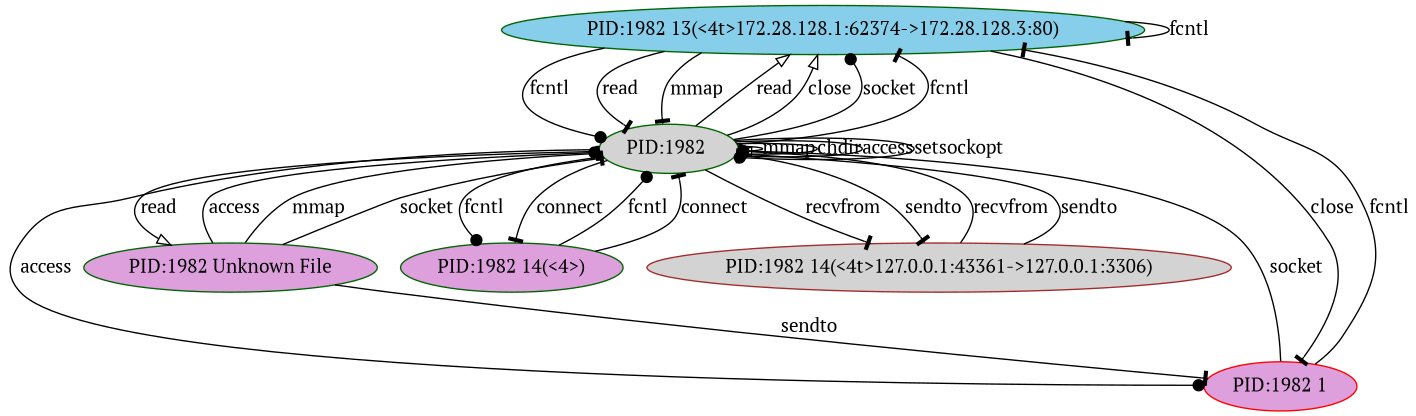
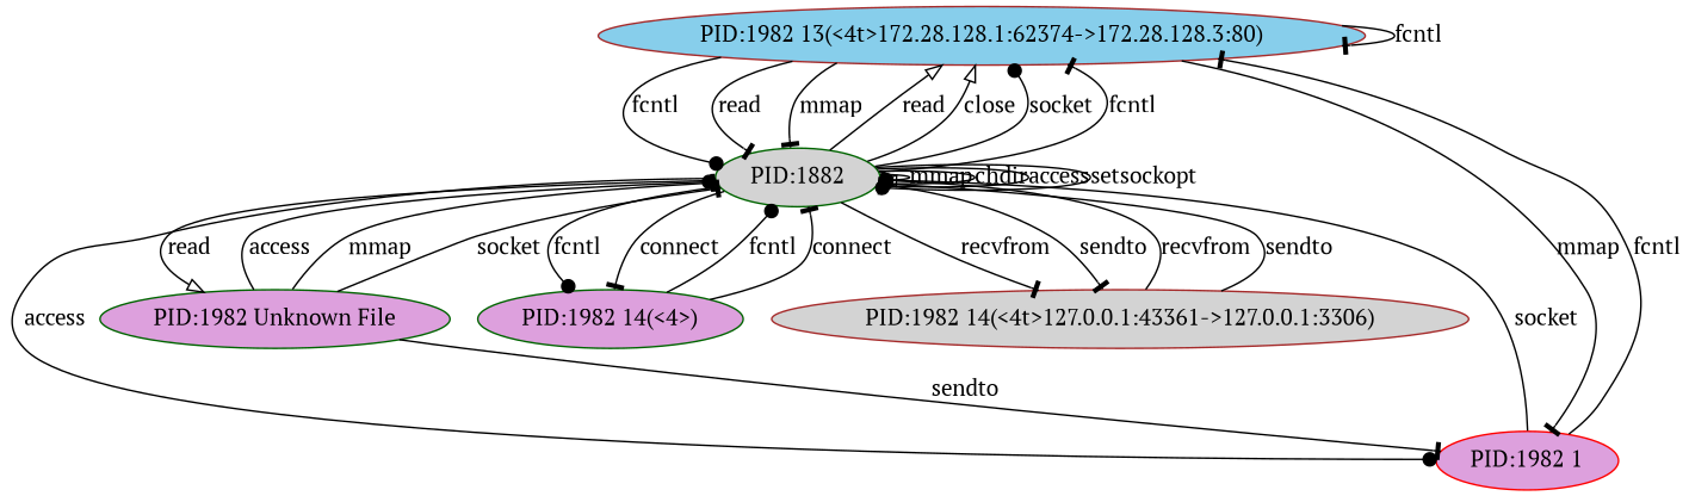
  digraph {
    fontname="PT Serif"
    node [color=darkgreen fillcolor=plum fontname="PT Serif" style=filled]
    edge [arrowhead=tee fontname="PT Serif"]
-   n1 [fillcolor=skyblue label="PID:1982 13(<4t>172.28.128.1:62374->172.28.128.3:80)"]
-   n2 [fillcolor=lightgrey label="PID:1982 "]
+   n1 [color=brown fillcolor=skyblue label="PID:1982 13(<4t>172.28.128.1:62374->172.28.128.3:80)"]
+   n2 [fillcolor=lightgrey label="PID:1882"]
    n3 [color=red label="PID:1982 1"]
    n4 [label="PID:1982 Unknown File"]
    n5 [label="PID:1982 14(<4>)"]
    n6 [color=brown fillcolor=lightgrey label="PID:1982 14(<4t>127.0.0.1:43361->127.0.0.1:3306)"]
    n1 -> n1 [label=fcntl]
    n1 -> n2 [arrowhead=dot label=fcntl]
    n1 -> n2 [label=read]
    n1 -> n2 [label=mmap]
-   n1 -> n3 [label=close]
+   n1 -> n3 [label=mmap]
    n2 -> n1 [arrowhead=onormal label=read]
    n2 -> n1 [arrowhead=onormal label=close]
    n2 -> n1 [arrowhead=dot label=socket]
    n2 -> n1 [label=fcntl]
    n2 -> n2 [label=mmap]
    n2 -> n2 [arrowhead=dot label=chdir]
    n2 -> n2 [label=access]
    n2 -> n2 [arrowhead=dot label=setsockopt]
    n2 -> n3 [arrowhead=dot label=access]
    n2 -> n4 [arrowhead=onormal label=read]
    n2 -> n5 [arrowhead=dot label=fcntl]
    n2 -> n5 [label=connect]
    n2 -> n6 [label=recvfrom]
    n2 -> n6 [label=sendto]
    n3 -> n1 [label=fcntl]
    n3 -> n2 [arrowhead=dot label=socket]
    n4 -> n2 [arrowhead=dot label=access]
    n4 -> n2 [label=mmap]
    n4 -> n2 [label=socket]
    n4 -> n3 [label=sendto]
    n5 -> n2 [arrowhead=dot label=fcntl]
    n5 -> n2 [label=connect]
    n6 -> n2 [arrowhead=onormal label=recvfrom]
    n6 -> n2 [label=sendto]
  }
